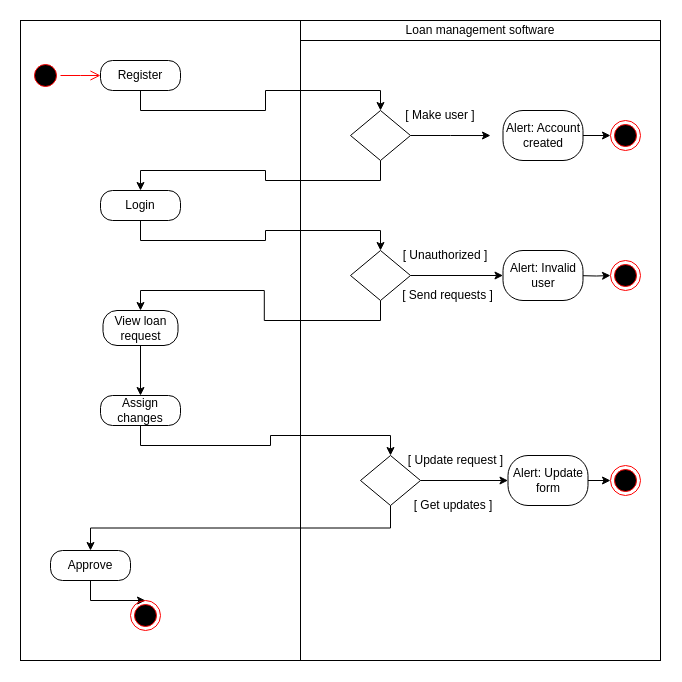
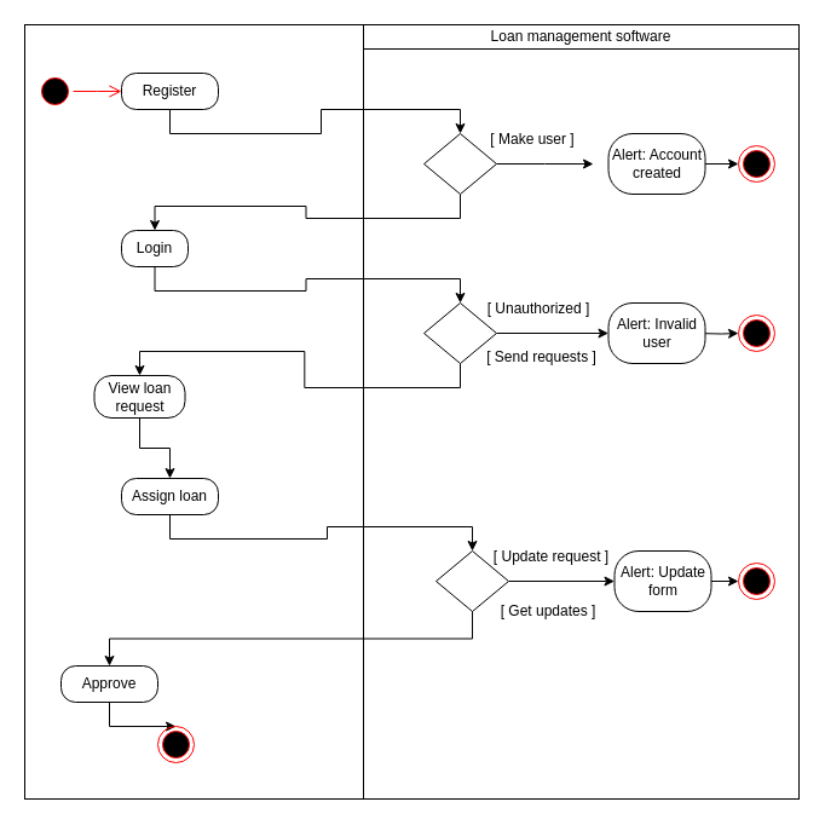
  <mxCell id="0" />
  <mxCell id="1" parent="0" />
  <mxCell id="2" value="" style="rounded=0;whiteSpace=wrap;html=1;" parent="1" vertex="1"><mxGeometry x="20" y="20" width="280" height="640" as="geometry" /></mxCell>
  <mxCell id="3" value="" style="rounded=0;whiteSpace=wrap;html=1;" parent="1" vertex="1"><mxGeometry x="300" y="20" width="360" height="640" as="geometry" /></mxCell>
  <mxCell id="4" value="Loan management software" style="rounded=0;whiteSpace=wrap;html=1;" parent="1" vertex="1"><mxGeometry x="300" y="20" width="360" height="20" as="geometry" /></mxCell>
  <mxCell id="5" value="" style="ellipse;html=1;shape=startState;fillColor=#000000;strokeColor=#ff0000;" parent="1" vertex="1"><mxGeometry x="30" y="60" width="30" height="30" as="geometry" /></mxCell>
  <mxCell id="6" value="" style="edgeStyle=orthogonalEdgeStyle;html=1;verticalAlign=bottom;endArrow=open;endSize=8;strokeColor=#ff0000;rounded=0;exitX=1;exitY=0.5;exitDx=0;exitDy=0;" parent="1" source="5" edge="1"><mxGeometry relative="1" as="geometry"><mxPoint x="100" y="75" as="targetPoint" /><mxPoint x="60" y="75" as="sourcePoint" /></mxGeometry></mxCell>
  <mxCell id="7" value="" style="edgeStyle=orthogonalEdgeStyle;rounded=0;orthogonalLoop=1;jettySize=auto;html=1;entryX=0.5;entryY=0;entryDx=0;entryDy=0;exitX=0.5;exitY=1;exitDx=0;exitDy=0;" parent="1" source="33" target="10" edge="1"><mxGeometry relative="1" as="geometry"><mxPoint x="145" y="195" as="targetPoint" /><mxPoint x="145" y="95" as="sourcePoint" /></mxGeometry></mxCell>
  <mxCell id="8" value="" style="edgeStyle=orthogonalEdgeStyle;rounded=0;orthogonalLoop=1;jettySize=auto;html=1;" parent="1" source="10" edge="1"><mxGeometry relative="1" as="geometry"><mxPoint x="490" y="135.043" as="targetPoint" /></mxGeometry></mxCell>
  <mxCell id="9" value="" style="edgeStyle=orthogonalEdgeStyle;rounded=0;orthogonalLoop=1;jettySize=auto;html=1;entryX=0.5;entryY=0;entryDx=0;entryDy=0;exitX=0.5;exitY=1;exitDx=0;exitDy=0;" parent="1" source="10" target="34" edge="1"><mxGeometry relative="1" as="geometry"><mxPoint x="145" y="180" as="targetPoint" /></mxGeometry></mxCell>
  <mxCell id="10" value="" style="rhombus;whiteSpace=wrap;html=1;" parent="1" vertex="1"><mxGeometry x="350" y="110" width="60" height="50" as="geometry" /></mxCell>
  <mxCell id="11" value="" style="edgeStyle=orthogonalEdgeStyle;rounded=0;orthogonalLoop=1;jettySize=auto;html=1;exitX=1;exitY=0.5;exitDx=0;exitDy=0;" parent="1" source="38" target="12" edge="1"><mxGeometry relative="1" as="geometry"><mxPoint x="560" y="135.043" as="sourcePoint" /></mxGeometry></mxCell>
  <mxCell id="12" value="" style="ellipse;html=1;shape=endState;fillColor=#000000;strokeColor=#ff0000;" parent="1" vertex="1"><mxGeometry x="610" y="120" width="30" height="30" as="geometry" /></mxCell>
  <mxCell id="13" value="" style="edgeStyle=orthogonalEdgeStyle;rounded=0;orthogonalLoop=1;jettySize=auto;html=1;exitX=0.5;exitY=1;exitDx=0;exitDy=0;" parent="1" source="34" target="17" edge="1"><mxGeometry relative="1" as="geometry"><mxPoint x="145" y="320" as="targetPoint" /><mxPoint x="145" y="220" as="sourcePoint" /></mxGeometry></mxCell>
  <mxCell id="14" value="[ Make user ]" style="text;html=1;align=center;verticalAlign=middle;whiteSpace=wrap;rounded=0;" parent="1" vertex="1"><mxGeometry x="400" y="100" width="80" height="30" as="geometry" /></mxCell>
  <mxCell id="15" value="" style="edgeStyle=orthogonalEdgeStyle;rounded=0;orthogonalLoop=1;jettySize=auto;html=1;entryX=0;entryY=0.5;entryDx=0;entryDy=0;" parent="1" source="17" target="39" edge="1"><mxGeometry relative="1" as="geometry"><mxPoint x="495" y="275" as="targetPoint" /></mxGeometry></mxCell>
  <mxCell id="16" value="" style="edgeStyle=orthogonalEdgeStyle;rounded=0;orthogonalLoop=1;jettySize=auto;html=1;entryX=0.5;entryY=0;entryDx=0;entryDy=0;exitX=0.5;exitY=1;exitDx=0;exitDy=0;" parent="1" source="17" target="35" edge="1"><mxGeometry relative="1" as="geometry"><mxPoint x="145" y="310" as="targetPoint" /></mxGeometry></mxCell>
  <mxCell id="17" value="" style="rhombus;whiteSpace=wrap;html=1;" parent="1" vertex="1"><mxGeometry x="350" y="250" width="60" height="50" as="geometry" /></mxCell>
  <mxCell id="18" value="" style="edgeStyle=orthogonalEdgeStyle;rounded=0;orthogonalLoop=1;jettySize=auto;html=1;" parent="1" target="19" edge="1"><mxGeometry relative="1" as="geometry"><mxPoint x="575" y="275.043" as="sourcePoint" /></mxGeometry></mxCell>
  <mxCell id="19" value="" style="ellipse;html=1;shape=endState;fillColor=#000000;strokeColor=#ff0000;" parent="1" vertex="1"><mxGeometry x="610" y="260" width="30" height="30" as="geometry" /></mxCell>
  <mxCell id="20" value="[ Unauthorized ]" style="text;html=1;align=center;verticalAlign=middle;whiteSpace=wrap;rounded=0;" parent="1" vertex="1"><mxGeometry x="400" y="240" width="90" height="30" as="geometry" /></mxCell>
  <mxCell id="21" value="" style="edgeStyle=orthogonalEdgeStyle;rounded=0;orthogonalLoop=1;jettySize=auto;html=1;exitX=0.5;exitY=1;exitDx=0;exitDy=0;entryX=0.5;entryY=0;entryDx=0;entryDy=0;" parent="1" source="35" target="36" edge="1"><mxGeometry relative="1" as="geometry"><mxPoint x="145" y="350" as="sourcePoint" /><mxPoint x="145" y="390" as="targetPoint" /></mxGeometry></mxCell>
  <mxCell id="22" value="" style="edgeStyle=orthogonalEdgeStyle;rounded=0;orthogonalLoop=1;jettySize=auto;html=1;entryX=0.5;entryY=0;entryDx=0;entryDy=0;exitX=0.5;exitY=1;exitDx=0;exitDy=0;" parent="1" source="36" target="26" edge="1"><mxGeometry relative="1" as="geometry"><mxPoint x="145" y="430" as="sourcePoint" /></mxGeometry></mxCell>
  <mxCell id="23" value="" style="edgeStyle=orthogonalEdgeStyle;rounded=0;orthogonalLoop=1;jettySize=auto;html=1;exitX=0.5;exitY=1;exitDx=0;exitDy=0;" parent="1" source="37" target="31" edge="1"><mxGeometry relative="1" as="geometry"><mxPoint x="145" y="570" as="sourcePoint" /></mxGeometry></mxCell>
  <mxCell id="24" value="" style="edgeStyle=orthogonalEdgeStyle;rounded=0;orthogonalLoop=1;jettySize=auto;html=1;entryX=0;entryY=0.5;entryDx=0;entryDy=0;" parent="1" source="26" target="40" edge="1"><mxGeometry relative="1" as="geometry"><mxPoint x="497.5" y="480.087" as="targetPoint" /></mxGeometry></mxCell>
  <mxCell id="25" value="" style="edgeStyle=orthogonalEdgeStyle;rounded=0;orthogonalLoop=1;jettySize=auto;html=1;entryX=0.5;entryY=0;entryDx=0;entryDy=0;exitX=0.5;exitY=1;exitDx=0;exitDy=0;" parent="1" source="26" target="37" edge="1"><mxGeometry relative="1" as="geometry"><mxPoint x="145" y="530" as="targetPoint" /></mxGeometry></mxCell>
  <mxCell id="26" value="" style="rhombus;whiteSpace=wrap;html=1;" parent="1" vertex="1"><mxGeometry x="360" y="455" width="60" height="50" as="geometry" /></mxCell>
  <mxCell id="27" value="" style="edgeStyle=orthogonalEdgeStyle;rounded=0;orthogonalLoop=1;jettySize=auto;html=1;exitX=1;exitY=0.5;exitDx=0;exitDy=0;" parent="1" source="40" target="28" edge="1"><mxGeometry relative="1" as="geometry"><mxPoint x="575" y="480.087" as="sourcePoint" /></mxGeometry></mxCell>
  <mxCell id="28" value="" style="ellipse;html=1;shape=endState;fillColor=#000000;strokeColor=#ff0000;" parent="1" vertex="1"><mxGeometry x="610" y="465" width="30" height="30" as="geometry" /></mxCell>
  <mxCell id="29" value="[ Update request ]" style="text;html=1;align=center;verticalAlign=middle;whiteSpace=wrap;rounded=0;" parent="1" vertex="1"><mxGeometry x="402.5" y="445" width="105" height="30" as="geometry" /></mxCell>
  <mxCell id="30" value="[ Get updates ]" style="text;html=1;align=center;verticalAlign=middle;whiteSpace=wrap;rounded=0;" parent="1" vertex="1"><mxGeometry x="402.5" y="490" width="100" height="30" as="geometry" /></mxCell>
  <mxCell id="31" value="" style="ellipse;html=1;shape=endState;fillColor=#000000;strokeColor=#ff0000;" parent="1" vertex="1"><mxGeometry x="130" y="600" width="30" height="30" as="geometry" /></mxCell>
  <mxCell id="32" value="[ Send requests ]" style="text;html=1;align=center;verticalAlign=middle;whiteSpace=wrap;rounded=0;" parent="1" vertex="1"><mxGeometry x="400" y="280" width="95" height="30" as="geometry" /></mxCell>
  <mxCell id="33" value="Register" style="rounded=1;whiteSpace=wrap;html=1;arcSize=40;" vertex="1" parent="1"><mxGeometry x="100" y="60" width="80" height="30" as="geometry" /></mxCell>
- <mxCell id="34" value="Login" style="rounded=1;whiteSpace=wrap;html=1;arcSize=40;" vertex="1" parent="1"><mxGeometry x="100" y="190" width="80" height="30" as="geometry" /></mxCell>
- <mxCell id="35" value="View loan request" style="rounded=1;whiteSpace=wrap;html=1;arcSize=40;" vertex="1" parent="1"><mxGeometry x="102.5" y="310" width="75" height="35" as="geometry" /></mxCell>
- <mxCell id="36" value="Assign changes" style="rounded=1;whiteSpace=wrap;html=1;arcSize=40;" vertex="1" parent="1"><mxGeometry x="100" y="395" width="80" height="30" as="geometry" /></mxCell>
+ <mxCell id="34" value="Login" style="rounded=1;whiteSpace=wrap;html=1;arcSize=40;" vertex="1" parent="1"><mxGeometry x="100" y="190" width="55" height="30" as="geometry" /></mxCell>
+ <mxCell id="35" value="View loan request" style="rounded=1;whiteSpace=wrap;html=1;arcSize=40;" vertex="1" parent="1"><mxGeometry x="77.5" y="310" width="75" height="35" as="geometry" /></mxCell>
+ <mxCell id="36" value="Assign loan" style="rounded=1;whiteSpace=wrap;html=1;arcSize=40;" vertex="1" parent="1"><mxGeometry x="100" y="395" width="80" height="30" as="geometry" /></mxCell>
  <mxCell id="37" value="Approve" style="rounded=1;whiteSpace=wrap;html=1;arcSize=40;" vertex="1" parent="1"><mxGeometry x="50" y="550" width="80" height="30" as="geometry" /></mxCell>
  <mxCell id="38" value="Alert: Account created" style="rounded=1;whiteSpace=wrap;html=1;arcSize=40;" vertex="1" parent="1"><mxGeometry x="502.5" y="110" width="80" height="50" as="geometry" /></mxCell>
  <mxCell id="39" value="Alert: Invalid user" style="rounded=1;whiteSpace=wrap;html=1;arcSize=40;" vertex="1" parent="1"><mxGeometry x="502.5" y="250" width="80" height="50" as="geometry" /></mxCell>
  <mxCell id="40" value="Alert: Update form" style="rounded=1;whiteSpace=wrap;html=1;arcSize=40;" vertex="1" parent="1"><mxGeometry x="507.5" y="455" width="80" height="50" as="geometry" /></mxCell>
